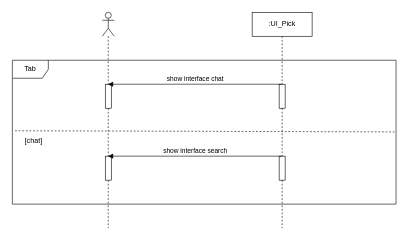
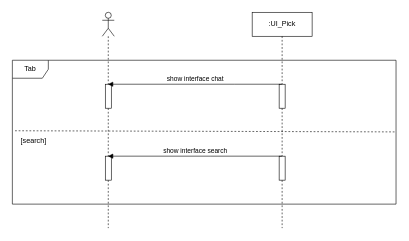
  <mxCell id="0" />
  <mxCell id="1" parent="0" />
  <mxCell id="2" value="Tab" style="shape=umlFrame;whiteSpace=wrap;html=1;" parent="1" vertex="1"><mxGeometry x="20" y="100" width="640" height="240" as="geometry" /></mxCell>
  <mxCell id="3" value="" style="shape=umlLifeline;participant=umlActor;perimeter=lifelinePerimeter;whiteSpace=wrap;html=1;container=1;collapsible=0;recursiveResize=0;verticalAlign=top;spacingTop=36;outlineConnect=0;" parent="1" vertex="1"><mxGeometry x="170" width="20" height="360" as="geometry" y="20" /></mxCell>
  <mxCell id="4" value="" style="html=1;points=[];perimeter=orthogonalPerimeter;" parent="3" vertex="1"><mxGeometry x="5" y="120" width="10" height="40" as="geometry" /></mxCell>
  <mxCell id="5" value="" style="html=1;points=[];perimeter=orthogonalPerimeter;" parent="3" vertex="1"><mxGeometry x="5" y="240" width="10" height="40" as="geometry" /></mxCell>
  <mxCell id="6" value=":UI_Pick" style="shape=umlLifeline;perimeter=lifelinePerimeter;whiteSpace=wrap;html=1;container=1;collapsible=0;recursiveResize=0;outlineConnect=0;" parent="1" vertex="1"><mxGeometry x="420" width="100" height="360" as="geometry" y="20" /></mxCell>
  <mxCell id="7" value="" style="html=1;points=[];perimeter=orthogonalPerimeter;" parent="6" vertex="1"><mxGeometry x="45" y="120" width="10" height="40" as="geometry" /></mxCell>
  <mxCell id="8" value="" style="html=1;points=[];perimeter=orthogonalPerimeter;" parent="6" vertex="1"><mxGeometry x="45" y="240" width="10" height="40" as="geometry" /></mxCell>
  <mxCell id="9" value="show interface chat" style="html=1;verticalAlign=bottom;endArrow=block;rounded=0;" parent="1" source="6" target="3" edge="1"><mxGeometry width="80" relative="1" as="geometry"><mxPoint x="290" y="170" as="sourcePoint" /><mxPoint x="370" y="170" as="targetPoint" /><Array as="points"><mxPoint x="390" y="140" /></Array></mxGeometry></mxCell>
  <mxCell id="10" value="" style="endArrow=none;dashed=1;html=1;rounded=0;exitX=0.007;exitY=0.415;exitDx=0;exitDy=0;exitPerimeter=0;entryX=1;entryY=0.423;entryDx=0;entryDy=0;entryPerimeter=0;" parent="1" edge="1"><mxGeometry width="50" height="50" relative="1" as="geometry"><mxPoint x="24.48" y="217.6" as="sourcePoint" /><mxPoint x="660" y="219.52" as="targetPoint" /></mxGeometry></mxCell>
- <mxCell id="11" value="[chat]" style="text;html=1;align=center;verticalAlign=middle;resizable=0;points=[];autosize=1;strokeColor=none;fillColor=none;" parent="1" vertex="1"><mxGeometry x="20" y="220" width="70" height="30" as="geometry" /></mxCell>
+ <mxCell id="11" value="[search]" style="text;html=1;align=center;verticalAlign=middle;resizable=0;points=[];autosize=1;strokeColor=none;fillColor=none;" parent="1" vertex="1"><mxGeometry x="20" y="220" width="70" height="30" as="geometry" /></mxCell>
  <mxCell id="12" value="show interface search" style="html=1;verticalAlign=bottom;endArrow=block;rounded=0;" parent="1" source="6" target="3" edge="1"><mxGeometry width="80" relative="1" as="geometry"><mxPoint x="290" y="280" as="sourcePoint" /><mxPoint x="370" y="280" as="targetPoint" /><Array as="points"><mxPoint x="350" y="260" /></Array></mxGeometry></mxCell>
